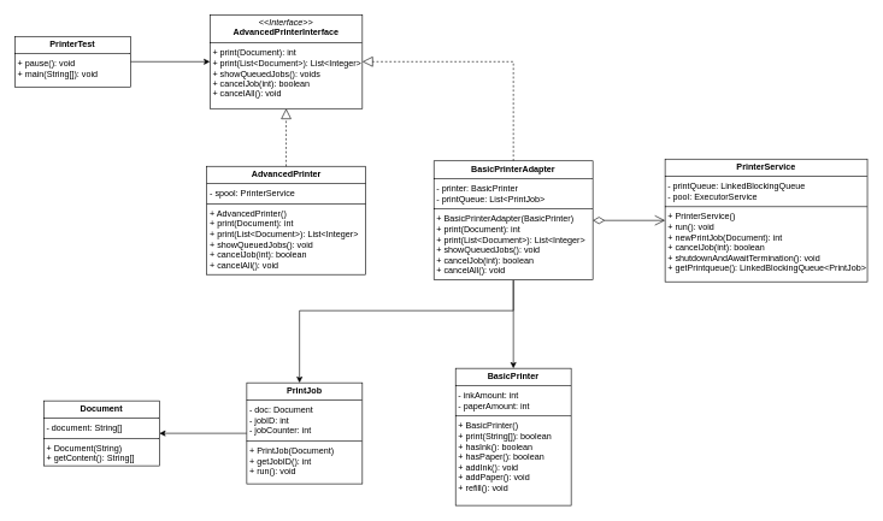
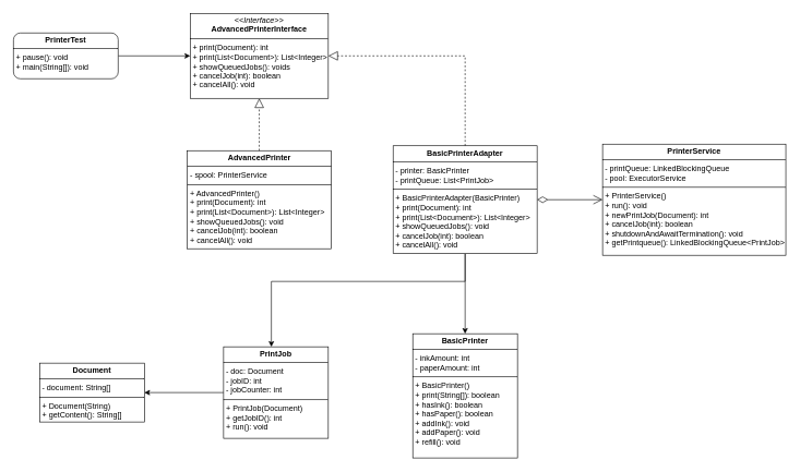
  <mxCell id="0" />
  <mxCell id="1" parent="0" />
  <mxCell id="2" value="&lt;p style=&quot;margin:0px;margin-top:4px;text-align:center;&quot;&gt;&lt;i&gt;&amp;lt;&amp;lt;Interface&amp;gt;&amp;gt;&lt;/i&gt;&lt;br&gt;&lt;b&gt;AdvancedPrinterInterface&lt;/b&gt;&lt;/p&gt;&lt;hr size=&quot;1&quot; style=&quot;border-style:solid;&quot;&gt;&lt;p style=&quot;margin:0px;margin-left:4px;&quot;&gt;&lt;/p&gt;&lt;p style=&quot;margin:0px;margin-left:4px;&quot;&gt;+ print(Document): int&lt;/p&gt;&lt;p style=&quot;margin:0px;margin-left:4px;&quot;&gt;+ print(List&amp;lt;Document&amp;gt;): List&amp;lt;Integer&amp;gt;&lt;/p&gt;&lt;p style=&quot;margin:0px;margin-left:4px;&quot;&gt;+ showQueuedJobs(): voids&lt;/p&gt;&lt;p style=&quot;margin:0px;margin-left:4px;&quot;&gt;+ cancelJob(int): boolean&lt;/p&gt;&lt;p style=&quot;margin:0px;margin-left:4px;&quot;&gt;+ cancelAll(): void&lt;/p&gt;" style="verticalAlign=top;align=left;overflow=fill;html=1;whiteSpace=wrap;" vertex="1" parent="1"><mxGeometry x="290" y="20" width="211" height="130" as="geometry" /></mxCell>
  <mxCell id="3" value="&lt;p style=&quot;margin:0px;margin-top:4px;text-align:center;&quot;&gt;&lt;b&gt;Document&lt;/b&gt;&lt;/p&gt;&lt;hr size=&quot;1&quot; style=&quot;border-style:solid;&quot;&gt;&lt;p style=&quot;margin:0px;margin-left:4px;&quot;&gt;- document: String[]&lt;/p&gt;&lt;hr size=&quot;1&quot; style=&quot;border-style:solid;&quot;&gt;&lt;p style=&quot;margin:0px;margin-left:4px;&quot;&gt;+ Document(String)&lt;/p&gt;&lt;p style=&quot;margin:0px;margin-left:4px;&quot;&gt;+ getContent(): String[]&lt;/p&gt;" style="verticalAlign=top;align=left;overflow=fill;html=1;whiteSpace=wrap;" vertex="1" parent="1"><mxGeometry x="60" y="555" width="160" height="90" as="geometry" /></mxCell>
  <mxCell id="4" style="edgeStyle=orthogonalEdgeStyle;rounded=0;orthogonalLoop=1;jettySize=auto;html=1;" edge="1" parent="1" source="5" target="3"><mxGeometry relative="1" as="geometry" /></mxCell>
  <mxCell id="5" value="&lt;p style=&quot;margin:0px;margin-top:4px;text-align:center;&quot;&gt;&lt;b&gt;PrintJob&lt;/b&gt;&lt;/p&gt;&lt;hr size=&quot;1&quot; style=&quot;border-style:solid;&quot;&gt;&lt;p style=&quot;margin:0px;margin-left:4px;&quot;&gt;- doc: Document&lt;/p&gt;&lt;p style=&quot;margin:0px;margin-left:4px;&quot;&gt;- jobID: int&lt;/p&gt;&lt;p style=&quot;margin:0px;margin-left:4px;&quot;&gt;- jobCounter: int&lt;/p&gt;&lt;hr size=&quot;1&quot; style=&quot;border-style:solid;&quot;&gt;&lt;p style=&quot;margin:0px;margin-left:4px;&quot;&gt;+ PrintJob(Document)&lt;/p&gt;&lt;p style=&quot;margin:0px;margin-left:4px;&quot;&gt;+ getJobID(): int&lt;/p&gt;&lt;p style=&quot;margin:0px;margin-left:4px;&quot;&gt;+ run(): void&lt;/p&gt;" style="verticalAlign=top;align=left;overflow=fill;html=1;whiteSpace=wrap;" vertex="1" parent="1"><mxGeometry x="341" y="530" width="160" height="140" as="geometry" /></mxCell>
  <mxCell id="6" value="&lt;p style=&quot;margin:0px;margin-top:4px;text-align:center;&quot;&gt;&lt;b&gt;BasicPrinter&lt;/b&gt;&lt;/p&gt;&lt;hr size=&quot;1&quot; style=&quot;border-style:solid;&quot;&gt;&lt;p style=&quot;margin:0px;margin-left:4px;&quot;&gt;- inkAmount: int&lt;/p&gt;&lt;p style=&quot;margin:0px;margin-left:4px;&quot;&gt;- paperAmount: int&lt;/p&gt;&lt;hr size=&quot;1&quot; style=&quot;border-style:solid;&quot;&gt;&lt;p style=&quot;margin:0px;margin-left:4px;&quot;&gt;+ BasicPrinter()&lt;/p&gt;&lt;p style=&quot;margin:0px;margin-left:4px;&quot;&gt;+ print(String[]): boolean&lt;/p&gt;&lt;p style=&quot;margin:0px;margin-left:4px;&quot;&gt;+ hasInk(): boolean&lt;/p&gt;&lt;p style=&quot;margin:0px;margin-left:4px;&quot;&gt;+ hasPaper(): boolean&lt;/p&gt;&lt;p style=&quot;margin:0px;margin-left:4px;&quot;&gt;+ addInk(): void&lt;/p&gt;&lt;p style=&quot;margin:0px;margin-left:4px;&quot;&gt;+ addPaper(): void&lt;/p&gt;&lt;p style=&quot;margin:0px;margin-left:4px;&quot;&gt;+ refill(): void&lt;/p&gt;" style="verticalAlign=top;align=left;overflow=fill;html=1;whiteSpace=wrap;" vertex="1" parent="1"><mxGeometry x="630" y="510" width="160" height="190" as="geometry" /></mxCell>
  <mxCell id="7" value="&lt;p style=&quot;margin:0px;margin-top:4px;text-align:center;&quot;&gt;&lt;b&gt;AdvancedPrinter&lt;/b&gt;&lt;/p&gt;&lt;hr size=&quot;1&quot; style=&quot;border-style:solid;&quot;&gt;&lt;p style=&quot;margin:0px;margin-left:4px;&quot;&gt;- spool: PrinterService&lt;/p&gt;&lt;hr size=&quot;1&quot; style=&quot;border-style:solid;&quot;&gt;&lt;p style=&quot;margin:0px;margin-left:4px;&quot;&gt;+ AdvancedPrinter()&lt;/p&gt;&lt;p style=&quot;margin:0px;margin-left:4px;&quot;&gt;+ print(Document): int&lt;/p&gt;&lt;p style=&quot;margin:0px;margin-left:4px;&quot;&gt;+ print(List&amp;lt;Document&amp;gt;): List&amp;lt;Integer&amp;gt;&lt;/p&gt;&lt;p style=&quot;margin:0px;margin-left:4px;&quot;&gt;+ showQueuedJobs(): void&lt;/p&gt;&lt;p style=&quot;margin:0px;margin-left:4px;&quot;&gt;+ cancelJob(int): boolean&lt;/p&gt;&lt;p style=&quot;margin:0px;margin-left:4px;&quot;&gt;+ cancelAll(): void&lt;/p&gt;" style="verticalAlign=top;align=left;overflow=fill;html=1;whiteSpace=wrap;" vertex="1" parent="1"><mxGeometry x="285.5" y="230" width="220" height="150" as="geometry" /></mxCell>
  <mxCell id="8" value="&lt;p style=&quot;margin:0px;margin-top:4px;text-align:center;&quot;&gt;&lt;b&gt;PrinterService&lt;/b&gt;&lt;/p&gt;&lt;hr size=&quot;1&quot; style=&quot;border-style:solid;&quot;&gt;&lt;p style=&quot;margin:0px;margin-left:4px;&quot;&gt;- printQueue: LinkedBlockingQueue&lt;/p&gt;&lt;p style=&quot;margin:0px;margin-left:4px;&quot;&gt;- pool: ExecutorService&lt;/p&gt;&lt;hr size=&quot;1&quot; style=&quot;border-style:solid;&quot;&gt;&lt;p style=&quot;margin:0px;margin-left:4px;&quot;&gt;+ PrinterService()&lt;/p&gt;&lt;p style=&quot;margin:0px;margin-left:4px;&quot;&gt;+ run(): void&lt;/p&gt;&lt;p style=&quot;margin:0px;margin-left:4px;&quot;&gt;+ newPrintJob(Document): int&lt;/p&gt;&lt;p style=&quot;margin:0px;margin-left:4px;&quot;&gt;+ cancelJob(int): boolean&lt;/p&gt;&lt;p style=&quot;margin:0px;margin-left:4px;&quot;&gt;+ shutdownAndAwaitTermination(): void&lt;/p&gt;&lt;p style=&quot;margin:0px;margin-left:4px;&quot;&gt;+ getPrintqueue(): LinkedBlockingQueue&amp;lt;PrintJob&amp;gt;&lt;/p&gt;&lt;p style=&quot;margin:0px;margin-left:4px;&quot;&gt;&lt;br&gt;&lt;/p&gt;" style="verticalAlign=top;align=left;overflow=fill;html=1;whiteSpace=wrap;" vertex="1" parent="1"><mxGeometry x="920" y="220" width="280" height="170" as="geometry" /></mxCell>
  <mxCell id="9" style="edgeStyle=orthogonalEdgeStyle;rounded=0;orthogonalLoop=1;jettySize=auto;html=1;" edge="1" parent="1" source="11" target="6"><mxGeometry relative="1" as="geometry" /></mxCell>
  <mxCell id="10" style="edgeStyle=orthogonalEdgeStyle;rounded=0;orthogonalLoop=1;jettySize=auto;html=1;" edge="1" parent="1" source="11" target="5"><mxGeometry relative="1" as="geometry"><Array as="points"><mxPoint x="710" y="430" /><mxPoint x="414" y="430" /></Array></mxGeometry></mxCell>
  <mxCell id="11" value="&lt;p style=&quot;margin:0px;margin-top:4px;text-align:center;&quot;&gt;&lt;b&gt;BasicPrinterAdapter&lt;/b&gt;&lt;/p&gt;&lt;hr size=&quot;1&quot; style=&quot;border-style:solid;&quot;&gt;&lt;p style=&quot;margin:0px;margin-left:4px;&quot;&gt;- printer: BasicPrinter&lt;/p&gt;&lt;p style=&quot;margin:0px;margin-left:4px;&quot;&gt;- printQueue: List&amp;lt;PrintJob&amp;gt;&lt;/p&gt;&lt;hr size=&quot;1&quot; style=&quot;border-style:solid;&quot;&gt;&lt;p style=&quot;margin:0px;margin-left:4px;&quot;&gt;+ BasicPrinterAdapter(BasicPrinter)&lt;/p&gt;&lt;p style=&quot;margin:0px;margin-left:4px;&quot;&gt;&lt;span style=&quot;background-color: initial;&quot;&gt;+ print(Document): int&lt;/span&gt;&lt;/p&gt;&lt;p style=&quot;margin:0px;margin-left:4px;&quot;&gt;+ print(List&amp;lt;Document&amp;gt;): List&amp;lt;Integer&amp;gt;&lt;/p&gt;&lt;p style=&quot;margin:0px;margin-left:4px;&quot;&gt;+ showQueuedJobs(): void&lt;/p&gt;&lt;p style=&quot;margin:0px;margin-left:4px;&quot;&gt;+ cancelJob(int): boolean&lt;/p&gt;&lt;p style=&quot;margin:0px;margin-left:4px;&quot;&gt;+ cancelAll(): void&lt;/p&gt;" style="verticalAlign=top;align=left;overflow=fill;html=1;whiteSpace=wrap;" vertex="1" parent="1"><mxGeometry x="600" y="222.5" width="220" height="165" as="geometry" /></mxCell>
  <mxCell id="12" style="edgeStyle=orthogonalEdgeStyle;rounded=0;orthogonalLoop=1;jettySize=auto;html=1;" edge="1" parent="1" source="13" target="2"><mxGeometry relative="1" as="geometry" /></mxCell>
- <mxCell id="13" value="&lt;p style=&quot;margin:0px;margin-top:4px;text-align:center;&quot;&gt;&lt;b&gt;PrinterTest&lt;/b&gt;&lt;/p&gt;&lt;hr size=&quot;1&quot; style=&quot;border-style:solid;&quot;&gt;&lt;p style=&quot;margin:0px;margin-left:4px;&quot;&gt;+ pause(): void&lt;/p&gt;&lt;p style=&quot;margin:0px;margin-left:4px;&quot;&gt;+ main(String[]): void&lt;/p&gt;" style="verticalAlign=top;align=left;overflow=fill;html=1;whiteSpace=wrap;" vertex="1" parent="1"><mxGeometry x="20" y="50" width="160" height="70" as="geometry" /></mxCell>
+ <mxCell id="13" value="&lt;p style=&quot;margin:0px;margin-top:4px;text-align:center;&quot;&gt;&lt;b&gt;PrinterTest&lt;/b&gt;&lt;/p&gt;&lt;hr size=&quot;1&quot; style=&quot;border-style:solid;&quot;&gt;&lt;p style=&quot;margin:0px;margin-left:4px;&quot;&gt;+ pause(): void&lt;/p&gt;&lt;p style=&quot;margin:0px;margin-left:4px;&quot;&gt;+ main(String[]): void&lt;/p&gt;" style="verticalAlign=top;align=left;overflow=fill;html=1;whiteSpace=wrap;rounded=1;" vertex="1" parent="1"><mxGeometry x="20" y="50" width="160" height="70" as="geometry" /></mxCell>
  <mxCell id="14" value="" style="endArrow=block;dashed=1;endFill=0;endSize=12;html=1;rounded=0;entryX=0.5;entryY=1;entryDx=0;entryDy=0;exitX=0.5;exitY=0;exitDx=0;exitDy=0;" edge="1" parent="1" source="7" target="2"><mxGeometry width="160" relative="1" as="geometry"><mxPoint x="330" y="290" as="sourcePoint" /><mxPoint x="490" y="290" as="targetPoint" /></mxGeometry></mxCell>
  <mxCell id="15" value="" style="endArrow=block;dashed=1;endFill=0;endSize=12;html=1;rounded=0;entryX=1;entryY=0.5;entryDx=0;entryDy=0;exitX=0.5;exitY=0;exitDx=0;exitDy=0;" edge="1" parent="1" source="11" target="2"><mxGeometry width="160" relative="1" as="geometry"><mxPoint x="330" y="410" as="sourcePoint" /><mxPoint x="490" y="410" as="targetPoint" /><Array as="points"><mxPoint x="710" y="85" /></Array></mxGeometry></mxCell>
  <mxCell id="16" value="" style="endArrow=open;html=1;endSize=12;startArrow=diamondThin;startSize=14;startFill=0;edgeStyle=orthogonalEdgeStyle;align=left;verticalAlign=bottom;rounded=0;exitX=1;exitY=0.5;exitDx=0;exitDy=0;entryX=0;entryY=0.5;entryDx=0;entryDy=0;" edge="1" parent="1" source="11" target="8"><mxGeometry x="-1" y="3" relative="1" as="geometry"><mxPoint x="510" y="450" as="sourcePoint" /><mxPoint x="670" y="450" as="targetPoint" /></mxGeometry></mxCell>
